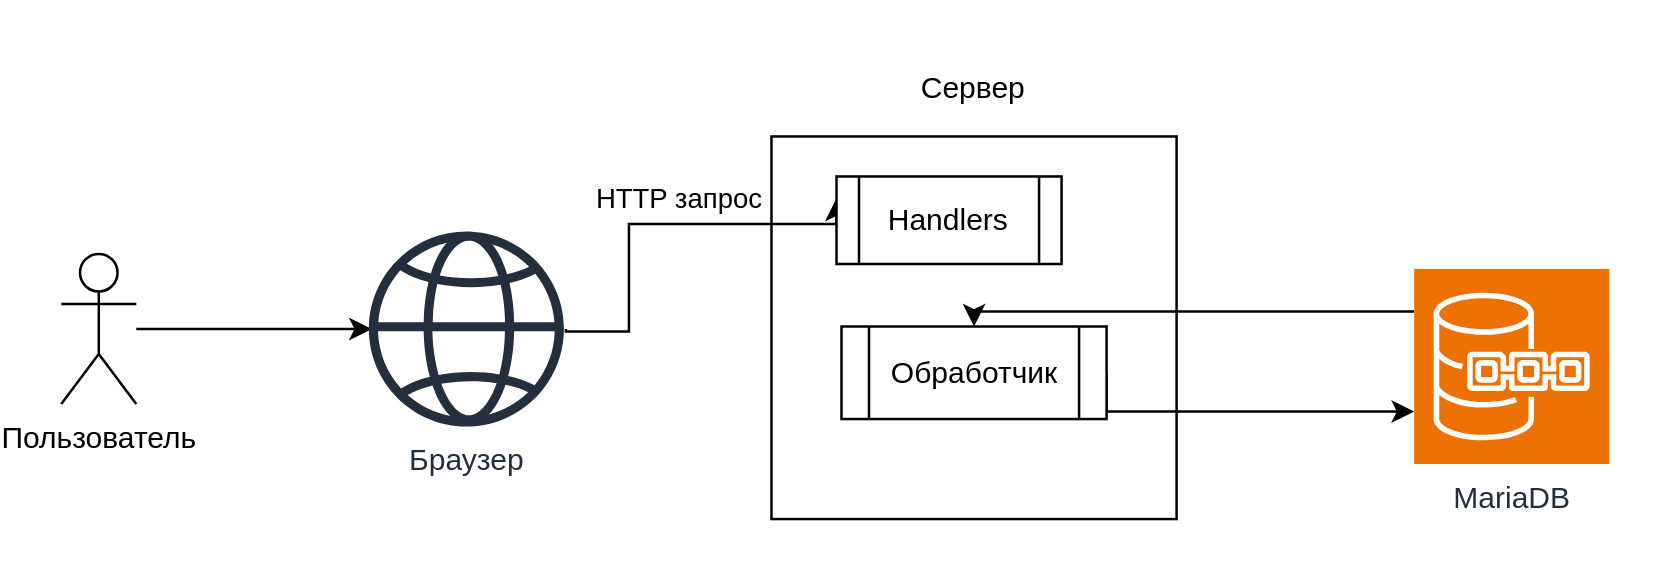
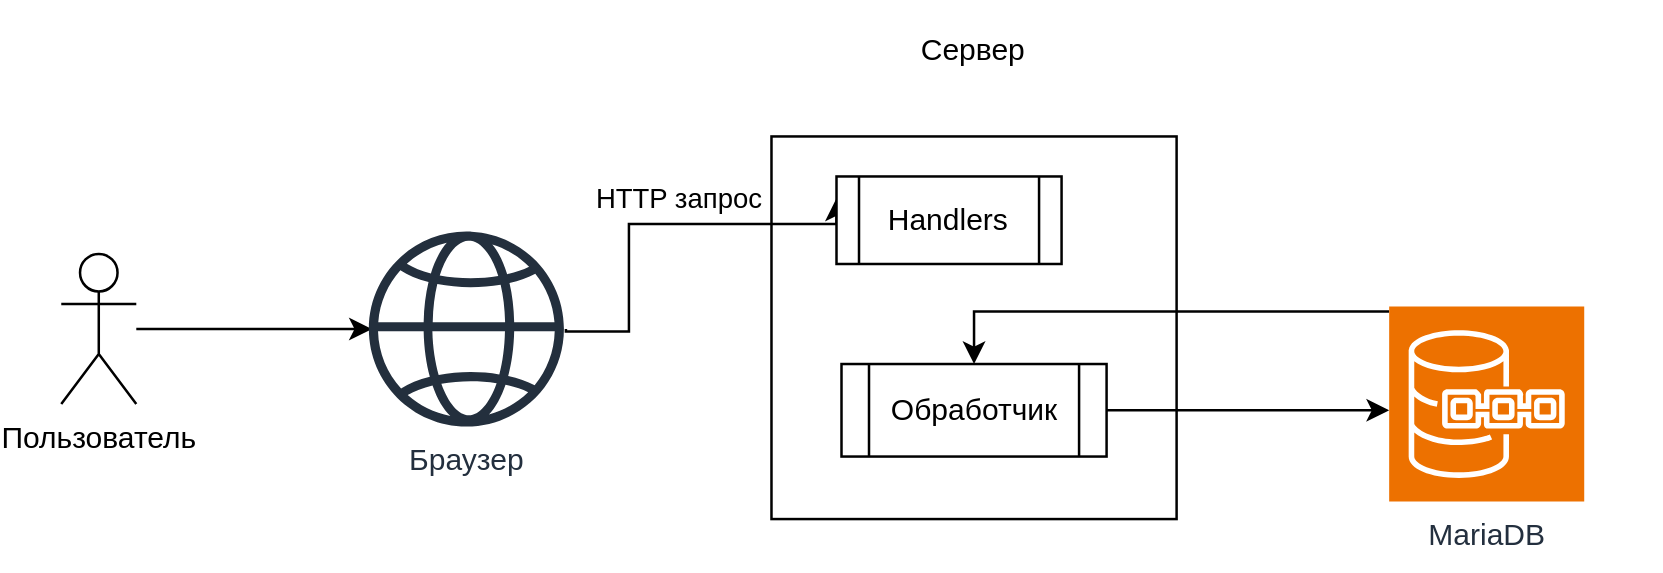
  <mxCell id="0" />
  <mxCell id="1" parent="0" />
  <mxCell id="2" style="edgeStyle=orthogonalEdgeStyle;rounded=0;orthogonalLoop=1;jettySize=auto;html=1;" edge="1" parent="1" source="3"><mxGeometry relative="1" as="geometry"><mxPoint x="144.189" y="131" as="targetPoint" /></mxGeometry></mxCell>
  <mxCell id="3" value="Пользователь" style="shape=umlActor;verticalLabelPosition=bottom;verticalAlign=top;html=1;outlineConnect=0;fillColor=default;" vertex="1" parent="1"><mxGeometry x="20" y="101" width="30" height="60" as="geometry" /></mxCell>
  <mxCell id="4" style="edgeStyle=orthogonalEdgeStyle;rounded=0;orthogonalLoop=1;jettySize=auto;html=1;entryX=0.5;entryY=0;entryDx=0;entryDy=0;" edge="1" parent="1" source="5" target="13"><mxGeometry relative="1" as="geometry"><mxPoint x="505" y="84" as="targetPoint" /><Array as="points"><mxPoint x="385" y="124" /></Array></mxGeometry></mxCell>
- <mxCell id="5" value="MariaDB" style="sketch=0;points=[[0,0,0],[0.25,0,0],[0.5,0,0],[0.75,0,0],[1,0,0],[0,1,0],[0.25,1,0],[0.5,1,0],[0.75,1,0],[1,1,0],[0,0.25,0],[0,0.5,0],[0,0.75,0],[1,0.25,0],[1,0.5,0],[1,0.75,0]];outlineConnect=0;fontColor=#232F3E;fillColor=#ED7100;strokeColor=#ffffff;dashed=0;verticalLabelPosition=bottom;verticalAlign=top;align=center;html=1;fontSize=12;fontStyle=0;aspect=fixed;shape=mxgraph.aws4.resourceIcon;resIcon=mxgraph.aws4.quantum_ledger_database;" vertex="1" parent="1"><mxGeometry x="561" y="107" width="78" height="78" as="geometry" /></mxCell>
+ <mxCell id="5" value="MariaDB" style="sketch=0;points=[[0,0,0],[0.25,0,0],[0.5,0,0],[0.75,0,0],[1,0,0],[0,1,0],[0.25,1,0],[0.5,1,0],[0.75,1,0],[1,1,0],[0,0.25,0],[0,0.5,0],[0,0.75,0],[1,0.25,0],[1,0.5,0],[1,0.75,0]];outlineConnect=0;fontColor=#232F3E;fillColor=#ED7100;strokeColor=#ffffff;dashed=0;verticalLabelPosition=bottom;verticalAlign=top;align=center;html=1;fontSize=12;fontStyle=0;aspect=fixed;shape=mxgraph.aws4.resourceIcon;resIcon=mxgraph.aws4.quantum_ledger_database;" vertex="1" parent="1"><mxGeometry x="551" y="122" width="78" height="78" as="geometry" /></mxCell>
  <mxCell id="6" style="edgeStyle=orthogonalEdgeStyle;rounded=0;orthogonalLoop=1;jettySize=auto;html=1;entryX=0;entryY=0.25;entryDx=0;entryDy=0;" edge="1" parent="1" target="11"><mxGeometry relative="1" as="geometry"><mxPoint x="221.811" y="131" as="sourcePoint" /><mxPoint x="303" y="131" as="targetPoint" /><Array as="points"><mxPoint x="222" y="132" /><mxPoint x="247" y="132" /><mxPoint x="247" y="89" /></Array></mxGeometry></mxCell>
  <mxCell id="7" value="HTTP запрос" style="edgeLabel;html=1;align=center;verticalAlign=middle;resizable=0;points=[];" vertex="1" connectable="0" parent="6"><mxGeometry x="-0.12" y="1" relative="1" as="geometry"><mxPoint x="18" y="-10" as="offset" /></mxGeometry></mxCell>
  <mxCell id="8" style="edgeStyle=orthogonalEdgeStyle;rounded=0;orthogonalLoop=1;jettySize=auto;html=1;exitX=1;exitY=0.5;exitDx=0;exitDy=0;" edge="1" parent="1" source="13" target="5"><mxGeometry relative="1" as="geometry"><mxPoint x="469" y="161" as="sourcePoint" /><mxPoint x="560" y="150" as="targetPoint" /><Array as="points"><mxPoint x="532" y="164" /><mxPoint x="532" y="164" /></Array></mxGeometry></mxCell>
  <mxCell id="9" value="Браузер" style="sketch=0;outlineConnect=0;fontColor=#232F3E;gradientColor=none;fillColor=#232F3D;strokeColor=none;dashed=0;verticalLabelPosition=bottom;verticalAlign=top;align=center;html=1;fontSize=12;fontStyle=0;aspect=fixed;pointerEvents=1;shape=mxgraph.aws4.globe;" vertex="1" parent="1"><mxGeometry x="143" y="92" width="78" height="78" as="geometry" /></mxCell>
  <mxCell id="10" value="" style="rounded=0;whiteSpace=wrap;html=1;fillColor=none;" vertex="1" parent="1"><mxGeometry x="304" y="54" width="162" height="153" as="geometry" /></mxCell>
  <mxCell id="11" value="Handlers" style="shape=process;whiteSpace=wrap;html=1;backgroundOutline=1;" vertex="1" parent="1"><mxGeometry x="330" y="70" width="90" height="35" as="geometry" /></mxCell>
- <mxCell id="12" value="Сервер" style="text;html=1;strokeColor=none;fillColor=none;align=center;verticalAlign=middle;whiteSpace=wrap;rounded=0;" vertex="1" parent="1"><mxGeometry x="355" y="20" width="60" height="30" as="geometry" /></mxCell>
- <mxCell id="13" value="Обработчик" style="shape=process;whiteSpace=wrap;html=1;backgroundOutline=1;" vertex="1" parent="1"><mxGeometry x="332" y="130" width="106" height="37" as="geometry" /></mxCell>
+ <mxCell id="12" value="Сервер" style="text;html=1;strokeColor=none;fillColor=none;align=center;verticalAlign=middle;whiteSpace=wrap;rounded=0;" vertex="1" parent="1"><mxGeometry x="355" y="5" width="60" height="30" as="geometry" /></mxCell>
+ <mxCell id="13" value="Обработчик" style="shape=process;whiteSpace=wrap;html=1;backgroundOutline=1;" vertex="1" parent="1"><mxGeometry x="332" y="145" width="106" height="37" as="geometry" /></mxCell>
